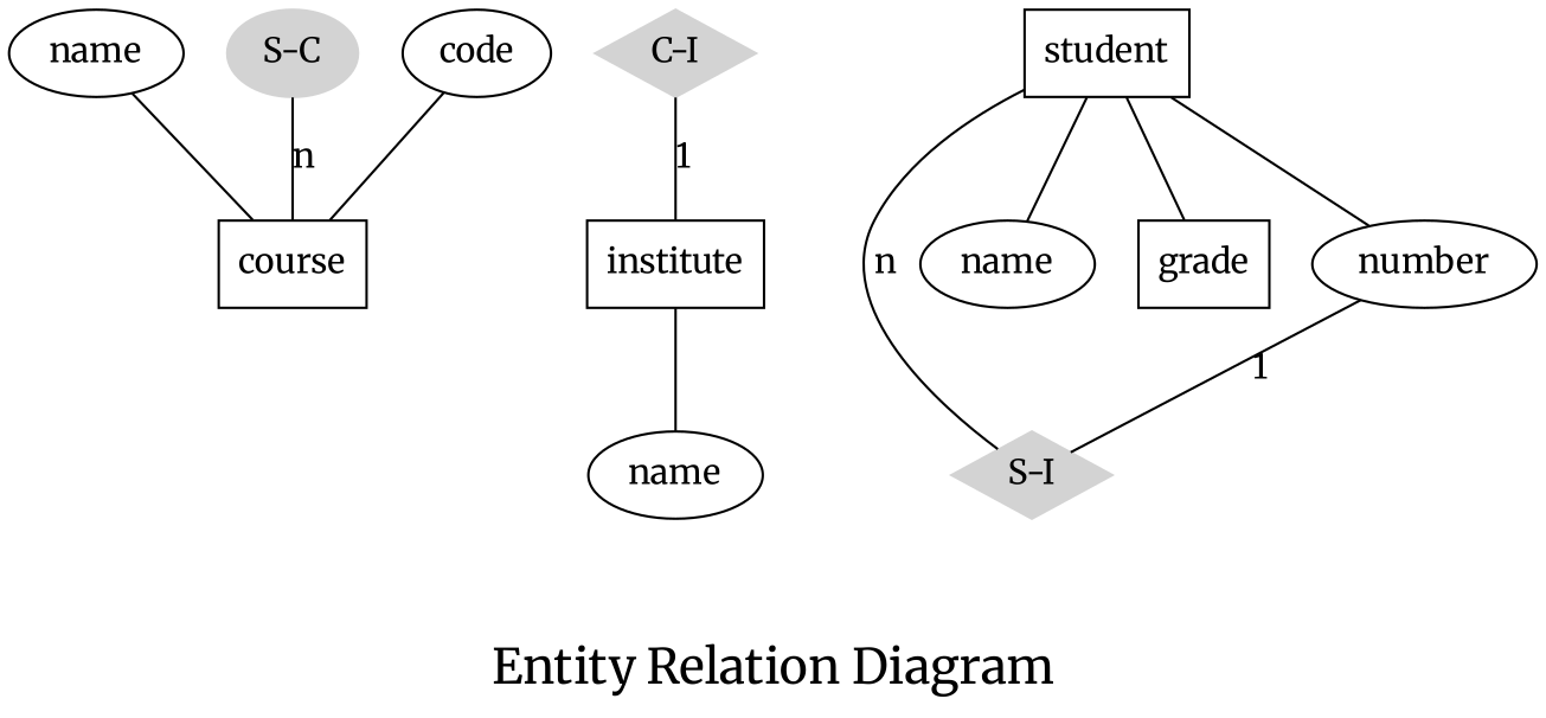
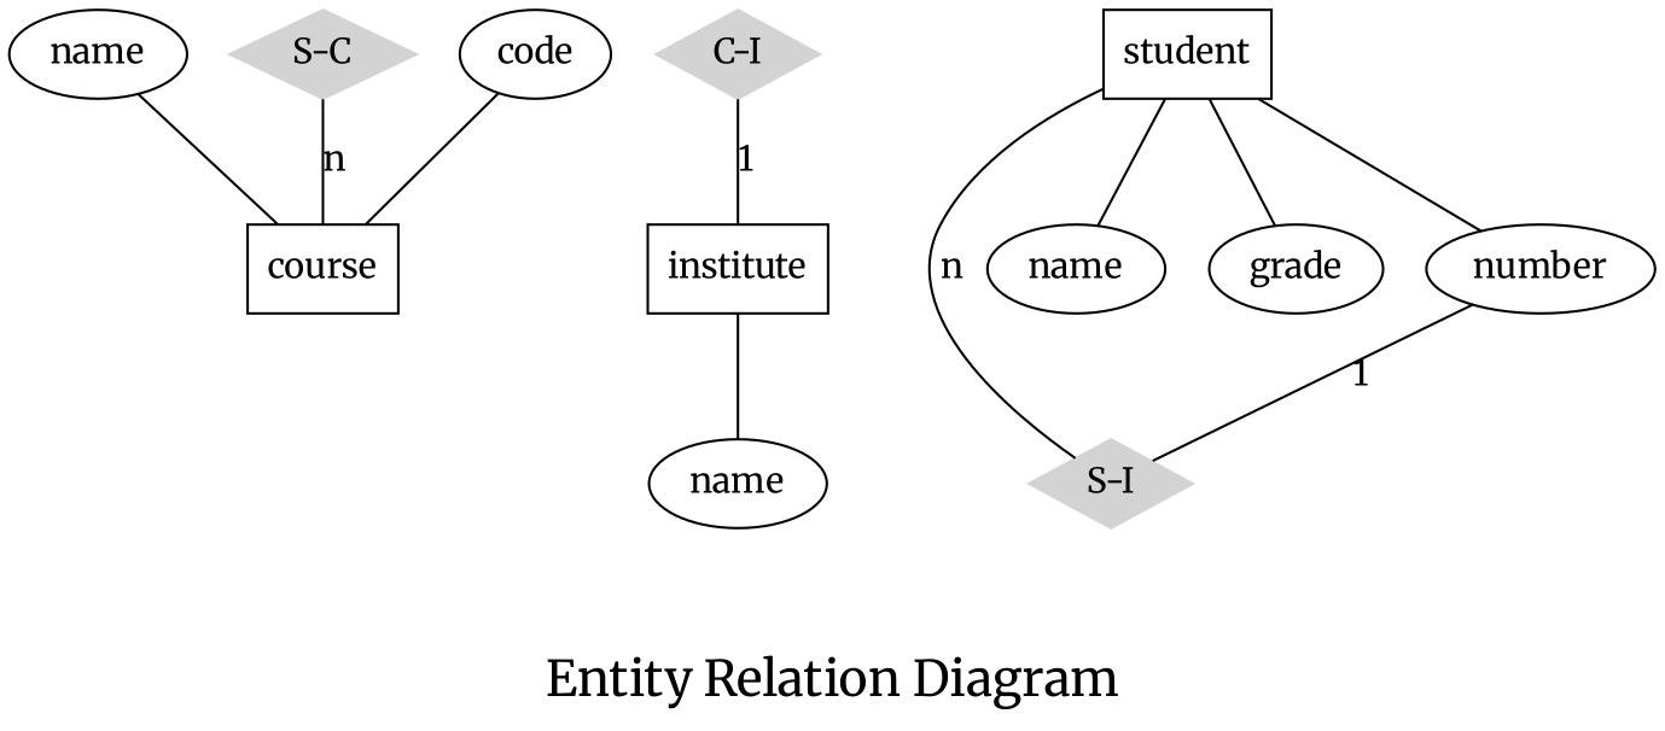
  graph {
    fontname=Merriweather
    fontsize=20
    label="\n\nEntity Relation Diagram"
    node [fontname=Merriweather shape=ellipse]
    edge [fontname=Merriweather]
    n1 [label=name]
    n2 [label=name]
    n3 [label=name]
    course [shape=box]
    "C-I" [color=lightgrey shape=diamond style=filled]
    institute [shape=box]
    "S-I" [color=lightgrey shape=diamond style=filled]
    student [shape=box]
-   grade [shape=box]
+   grade
    number
-   "S-C" [color=lightgrey style=filled]
+   "S-C" [color=lightgrey shape=diamond style=filled]
    code
    subgraph sub_1 {
      n1
      n2
      n3
    }
    n1 -- course
    "C-I" -- institute [label=1]
    institute -- n2
    "S-I" -- student [label=n]
    student -- n3
    student -- grade
    student -- number
    number -- "S-I" [label=1]
    "S-C" -- course [label=n]
    code -- course
  }
